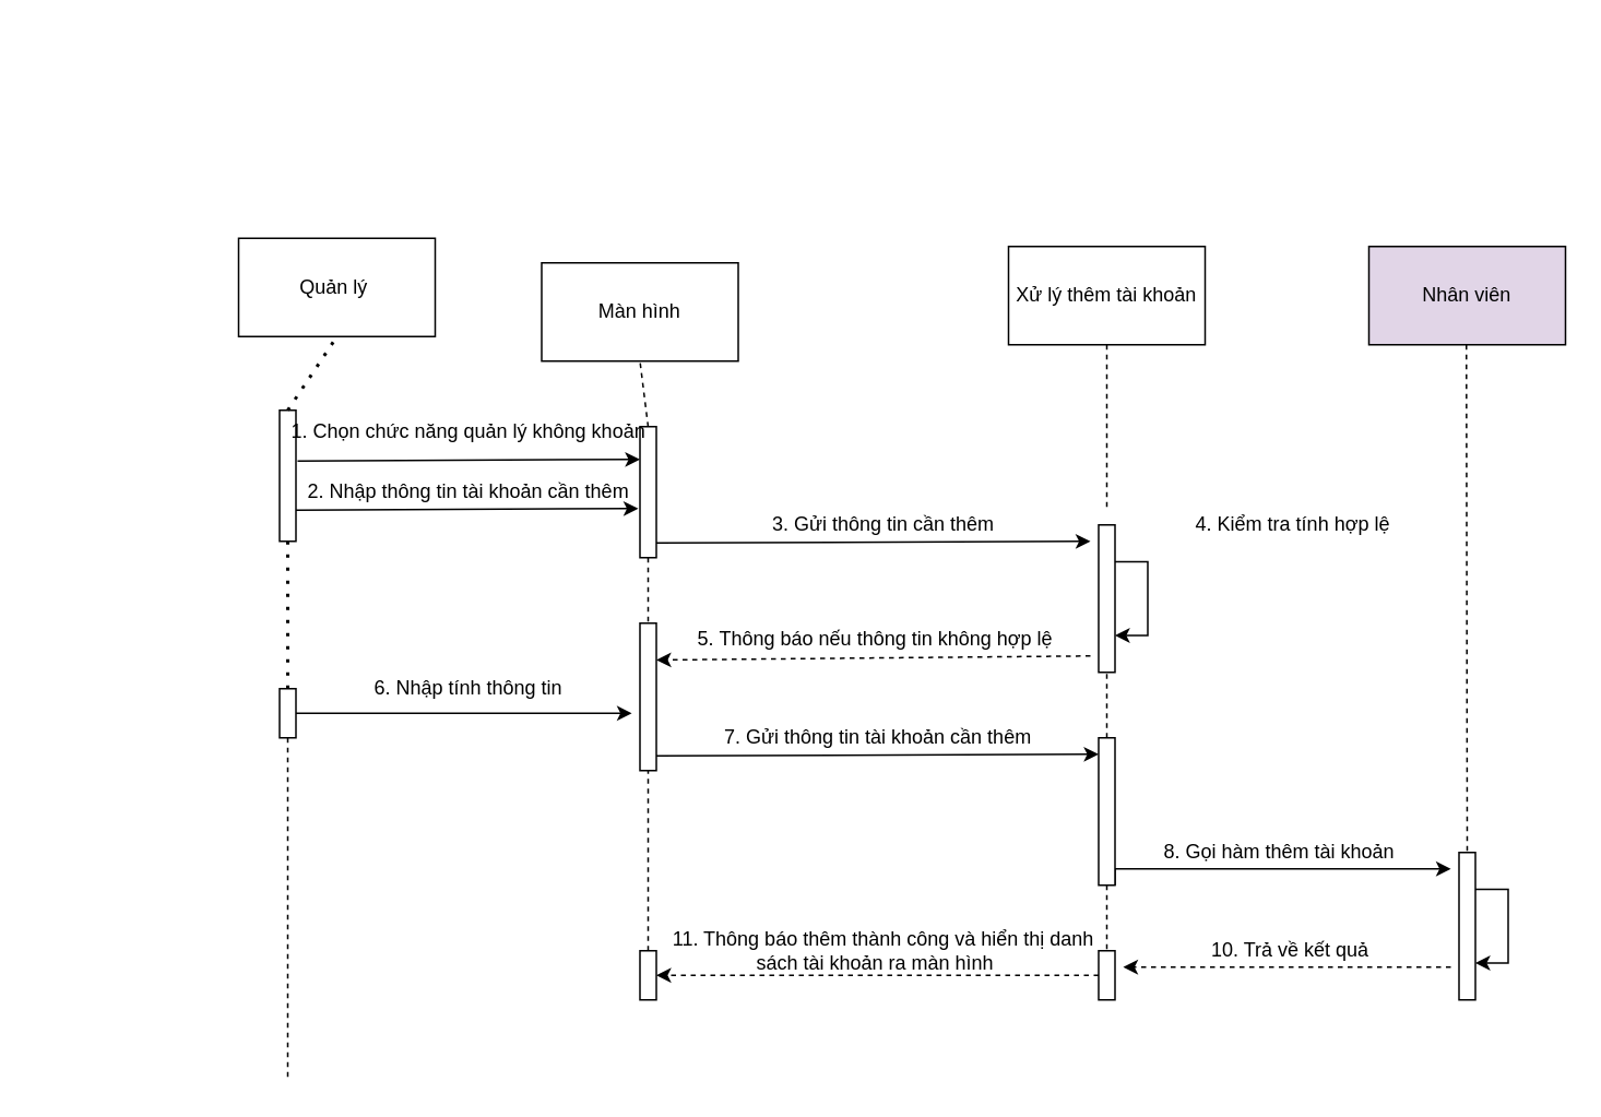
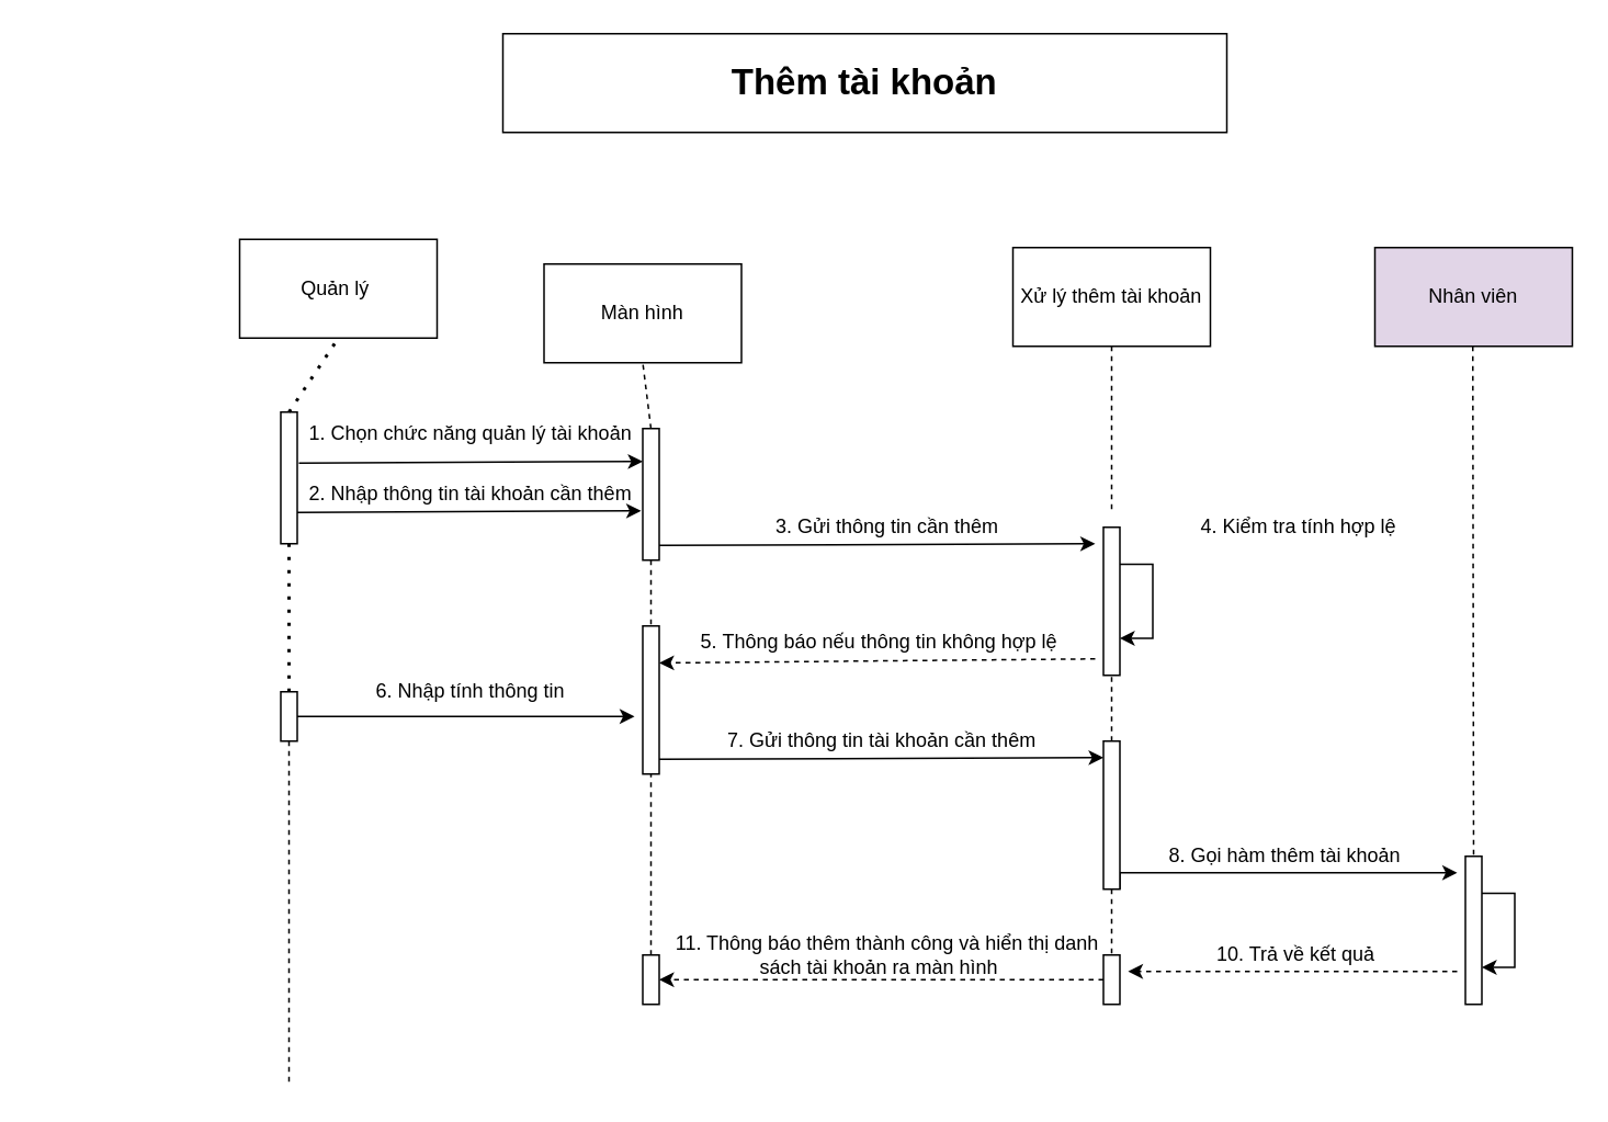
  <mxCell id="0" />
  <mxCell id="1" parent="0" />
+ <mxCell id="2" value="&lt;b&gt;&lt;font style=&quot;font-size: 22px&quot;&gt;Thêm tài khoản&lt;/font&gt;&lt;/b&gt;" style="rounded=0;whiteSpace=wrap;html=1;" parent="1" vertex="1"><mxGeometry x="305" y="20" width="440" height="60" as="geometry" /></mxCell>
  <mxCell id="3" value="Quản lý&amp;nbsp;" style="rounded=0;whiteSpace=wrap;html=1;" parent="1" vertex="1"><mxGeometry x="145" y="145" width="120" height="60" as="geometry" /></mxCell>
  <mxCell id="4" value="Màn hình" style="rounded=0;whiteSpace=wrap;html=1;" parent="1" vertex="1"><mxGeometry x="330" y="160" width="120" height="60" as="geometry" /></mxCell>
  <mxCell id="5" value="Xử lý thêm tài khoản" style="rounded=0;whiteSpace=wrap;html=1;" parent="1" vertex="1"><mxGeometry x="615" y="150" width="120" height="60" as="geometry" /></mxCell>
  <mxCell id="6" value="Nhân viên" style="rounded=0;whiteSpace=wrap;html=1;fillColor=#e1d5e7;" parent="1" vertex="1"><mxGeometry x="835" y="150" width="120" height="60" as="geometry" /></mxCell>
  <mxCell id="7" value="" style="rounded=0;whiteSpace=wrap;html=1;" parent="1" vertex="1"><mxGeometry x="170" y="250" width="10" height="80" as="geometry" /></mxCell>
  <mxCell id="8" style="edgeStyle=orthogonalEdgeStyle;rounded=0;orthogonalLoop=1;jettySize=auto;html=1;entryX=1;entryY=0.5;entryDx=0;entryDy=0;dashed=1;" parent="1" source="9" target="16" edge="1"><mxGeometry relative="1" as="geometry" /></mxCell>
  <mxCell id="9" value="" style="rounded=0;whiteSpace=wrap;html=1;" parent="1" vertex="1"><mxGeometry x="670" y="580" width="10" height="30" as="geometry" /></mxCell>
  <mxCell id="10" value="" style="rounded=0;whiteSpace=wrap;html=1;" parent="1" vertex="1"><mxGeometry x="390" y="380" width="10" height="90" as="geometry" /></mxCell>
  <mxCell id="11" value="" style="rounded=0;whiteSpace=wrap;html=1;" parent="1" vertex="1"><mxGeometry x="390" y="260" width="10" height="80" as="geometry" /></mxCell>
  <mxCell id="12" style="edgeStyle=orthogonalEdgeStyle;rounded=0;orthogonalLoop=1;jettySize=auto;html=1;exitX=1;exitY=1;exitDx=0;exitDy=0;" parent="1" source="13" edge="1"><mxGeometry relative="1" as="geometry"><mxPoint x="885" y="530" as="targetPoint" /><Array as="points"><mxPoint x="835" y="530" /><mxPoint x="835" y="530" /></Array></mxGeometry></mxCell>
  <mxCell id="13" value="" style="rounded=0;whiteSpace=wrap;html=1;" parent="1" vertex="1"><mxGeometry x="670" y="450" width="10" height="90" as="geometry" /></mxCell>
  <mxCell id="14" value="" style="rounded=0;whiteSpace=wrap;html=1;" parent="1" vertex="1"><mxGeometry x="670" y="320" width="10" height="90" as="geometry" /></mxCell>
  <mxCell id="15" value="" style="rounded=0;whiteSpace=wrap;html=1;" parent="1" vertex="1"><mxGeometry x="890" y="520" width="10" height="90" as="geometry" /></mxCell>
  <mxCell id="16" value="" style="rounded=0;whiteSpace=wrap;html=1;" parent="1" vertex="1"><mxGeometry x="390" y="580" width="10" height="30" as="geometry" /></mxCell>
  <mxCell id="17" value="" style="rounded=0;whiteSpace=wrap;html=1;" parent="1" vertex="1"><mxGeometry x="170" y="420" width="10" height="30" as="geometry" /></mxCell>
  <mxCell id="18" value="" style="endArrow=none;dashed=1;html=1;dashPattern=1 3;strokeWidth=2;rounded=0;entryX=0.5;entryY=1;entryDx=0;entryDy=0;exitX=0.5;exitY=0;exitDx=0;exitDy=0;" parent="1" source="7" target="3" edge="1"><mxGeometry width="50" height="50" relative="1" as="geometry"><mxPoint x="475" y="360" as="sourcePoint" /><mxPoint x="525" y="310" as="targetPoint" /></mxGeometry></mxCell>
  <mxCell id="19" value="" style="endArrow=none;dashed=1;html=1;dashPattern=1 3;strokeWidth=2;rounded=0;entryX=0.5;entryY=0;entryDx=0;entryDy=0;exitX=0.5;exitY=1;exitDx=0;exitDy=0;" parent="1" source="7" target="17" edge="1"><mxGeometry width="50" height="50" relative="1" as="geometry"><mxPoint x="185" y="260" as="sourcePoint" /><mxPoint x="185" y="220" as="targetPoint" /></mxGeometry></mxCell>
  <mxCell id="20" value="" style="endArrow=none;dashed=1;html=1;rounded=0;exitX=0.5;exitY=1;exitDx=0;exitDy=0;" parent="1" source="17" edge="1"><mxGeometry width="50" height="50" relative="1" as="geometry"><mxPoint x="475" y="360" as="sourcePoint" /><mxPoint x="175" y="660" as="targetPoint" /></mxGeometry></mxCell>
  <mxCell id="21" value="" style="endArrow=none;dashed=1;html=1;rounded=0;entryX=0.5;entryY=1;entryDx=0;entryDy=0;exitX=0.5;exitY=0;exitDx=0;exitDy=0;" parent="1" source="11" target="4" edge="1"><mxGeometry width="50" height="50" relative="1" as="geometry"><mxPoint x="475" y="360" as="sourcePoint" /><mxPoint x="525" y="310" as="targetPoint" /></mxGeometry></mxCell>
  <mxCell id="22" value="" style="endArrow=none;dashed=1;html=1;rounded=0;exitX=0.5;exitY=1;exitDx=0;exitDy=0;" parent="1" source="5" edge="1"><mxGeometry width="50" height="50" relative="1" as="geometry"><mxPoint x="405" y="270" as="sourcePoint" /><mxPoint x="675" y="310" as="targetPoint" /></mxGeometry></mxCell>
  <mxCell id="23" value="" style="endArrow=none;dashed=1;html=1;rounded=0;" parent="1" edge="1"><mxGeometry width="50" height="50" relative="1" as="geometry"><mxPoint x="395" y="580" as="sourcePoint" /><mxPoint x="395" y="470" as="targetPoint" /></mxGeometry></mxCell>
  <mxCell id="24" value="" style="endArrow=none;dashed=1;html=1;rounded=0;entryX=0.5;entryY=0;entryDx=0;entryDy=0;exitX=0.5;exitY=1;exitDx=0;exitDy=0;" parent="1" source="11" target="10" edge="1"><mxGeometry width="50" height="50" relative="1" as="geometry"><mxPoint x="425" y="290" as="sourcePoint" /><mxPoint x="425" y="240" as="targetPoint" /></mxGeometry></mxCell>
  <mxCell id="25" value="" style="endArrow=none;dashed=1;html=1;rounded=0;entryX=0.5;entryY=1;entryDx=0;entryDy=0;exitX=0.5;exitY=0;exitDx=0;exitDy=0;" parent="1" source="13" target="14" edge="1"><mxGeometry width="50" height="50" relative="1" as="geometry"><mxPoint x="685" y="220" as="sourcePoint" /><mxPoint x="685" y="340" as="targetPoint" /></mxGeometry></mxCell>
  <mxCell id="26" value="" style="endArrow=none;dashed=1;html=1;rounded=0;" parent="1" edge="1"><mxGeometry width="50" height="50" relative="1" as="geometry"><mxPoint x="675" y="540" as="sourcePoint" /><mxPoint x="675" y="580" as="targetPoint" /></mxGeometry></mxCell>
  <mxCell id="27" value="" style="endArrow=none;dashed=1;html=1;rounded=0;exitX=0.5;exitY=1;exitDx=0;exitDy=0;" parent="1" edge="1"><mxGeometry width="50" height="50" relative="1" as="geometry"><mxPoint x="894.5" y="210" as="sourcePoint" /><mxPoint x="895" y="520" as="targetPoint" /></mxGeometry></mxCell>
  <mxCell id="28" style="edgeStyle=orthogonalEdgeStyle;rounded=0;orthogonalLoop=1;jettySize=auto;html=1;exitX=1;exitY=0.25;exitDx=0;exitDy=0;entryX=1;entryY=0.75;entryDx=0;entryDy=0;" parent="1" source="14" target="14" edge="1"><mxGeometry relative="1" as="geometry" /></mxCell>
  <mxCell id="29" style="edgeStyle=orthogonalEdgeStyle;rounded=0;orthogonalLoop=1;jettySize=auto;html=1;exitX=1;exitY=0.25;exitDx=0;exitDy=0;entryX=1;entryY=0.75;entryDx=0;entryDy=0;" parent="1" source="15" target="15" edge="1"><mxGeometry relative="1" as="geometry" /></mxCell>
  <mxCell id="30" value="" style="endArrow=classic;html=1;rounded=0;exitX=1;exitY=0.5;exitDx=0;exitDy=0;" parent="1" source="17" edge="1"><mxGeometry width="50" height="50" relative="1" as="geometry"><mxPoint x="475" y="360" as="sourcePoint" /><mxPoint x="385" y="435" as="targetPoint" /></mxGeometry></mxCell>
  <mxCell id="31" value="" style="endArrow=classic;html=1;rounded=0;exitX=1;exitY=0.5;exitDx=0;exitDy=0;entryX=-0.1;entryY=0.675;entryDx=0;entryDy=0;entryPerimeter=0;" parent="1" edge="1"><mxGeometry width="50" height="50" relative="1" as="geometry"><mxPoint x="181" y="281" as="sourcePoint" /><mxPoint x="390" y="280" as="targetPoint" /></mxGeometry></mxCell>
  <mxCell id="32" value="" style="endArrow=classic;html=1;rounded=0;exitX=1;exitY=0.5;exitDx=0;exitDy=0;entryX=-0.1;entryY=0.675;entryDx=0;entryDy=0;entryPerimeter=0;" parent="1" edge="1"><mxGeometry width="50" height="50" relative="1" as="geometry"><mxPoint x="180" y="311" as="sourcePoint" /><mxPoint x="389" y="310" as="targetPoint" /></mxGeometry></mxCell>
  <mxCell id="33" value="" style="endArrow=classic;html=1;rounded=0;exitX=1;exitY=0.5;exitDx=0;exitDy=0;" parent="1" edge="1"><mxGeometry width="50" height="50" relative="1" as="geometry"><mxPoint x="400" y="331" as="sourcePoint" /><mxPoint x="665" y="330" as="targetPoint" /></mxGeometry></mxCell>
  <mxCell id="34" value="" style="endArrow=classic;html=1;rounded=0;exitX=1;exitY=0.5;exitDx=0;exitDy=0;entryX=0;entryY=0;entryDx=0;entryDy=0;" parent="1" edge="1"><mxGeometry width="50" height="50" relative="1" as="geometry"><mxPoint x="400" y="461" as="sourcePoint" /><mxPoint x="670" y="460" as="targetPoint" /></mxGeometry></mxCell>
  <mxCell id="35" value="" style="endArrow=classic;html=1;rounded=0;entryX=1;entryY=0.25;entryDx=0;entryDy=0;dashed=1;" parent="1" target="10" edge="1"><mxGeometry width="50" height="50" relative="1" as="geometry"><mxPoint x="665" y="400" as="sourcePoint" /><mxPoint x="525" y="310" as="targetPoint" /></mxGeometry></mxCell>
  <mxCell id="36" value="" style="endArrow=classic;html=1;rounded=0;dashed=1;" parent="1" edge="1"><mxGeometry width="50" height="50" relative="1" as="geometry"><mxPoint x="885" y="590" as="sourcePoint" /><mxPoint x="685" y="590" as="targetPoint" /></mxGeometry></mxCell>
- <mxCell id="37" value="&lt;font style=&quot;font-size: 12px&quot;&gt;&amp;nbsp; &amp;nbsp; &amp;nbsp; &amp;nbsp; &amp;nbsp; &amp;nbsp; &amp;nbsp; &amp;nbsp; &amp;nbsp; &amp;nbsp; &amp;nbsp; &amp;nbsp; &amp;nbsp; &amp;nbsp; &amp;nbsp; &amp;nbsp; &amp;nbsp; &amp;nbsp; &amp;nbsp; &amp;nbsp; &amp;nbsp; 1. Chọn chức năng quản lý không khoản&lt;/font&gt;" style="text;html=1;align=center;verticalAlign=middle;resizable=0;points=[];autosize=1;strokeColor=none;fillColor=none;fontSize=22;" parent="1" vertex="1"><mxGeometry x="40" y="240" width="350" height="40" as="geometry" /></mxCell>
+ <mxCell id="37" value="&lt;font style=&quot;font-size: 12px&quot;&gt;&amp;nbsp; &amp;nbsp; &amp;nbsp; &amp;nbsp; &amp;nbsp; &amp;nbsp; &amp;nbsp; &amp;nbsp; &amp;nbsp; &amp;nbsp; &amp;nbsp; &amp;nbsp; &amp;nbsp; &amp;nbsp; &amp;nbsp; &amp;nbsp; &amp;nbsp; &amp;nbsp; &amp;nbsp; &amp;nbsp; &amp;nbsp; 1. Chọn chức năng quản lý tài khoản&lt;/font&gt;" style="text;html=1;align=center;verticalAlign=middle;resizable=0;points=[];autosize=1;strokeColor=none;fillColor=none;fontSize=22;" parent="1" vertex="1"><mxGeometry x="40" y="240" width="350" height="40" as="geometry" /></mxCell>
  <mxCell id="38" value="&amp;nbsp; &amp;nbsp; &amp;nbsp; &amp;nbsp; &amp;nbsp; &amp;nbsp; &amp;nbsp; &amp;nbsp; &amp;nbsp; &amp;nbsp; &amp;nbsp; &amp;nbsp; &amp;nbsp; &amp;nbsp; &amp;nbsp; &amp;nbsp; &amp;nbsp; &amp;nbsp; &amp;nbsp; &amp;nbsp; &amp;nbsp; &amp;nbsp; &amp;nbsp; &amp;nbsp; 2. Nhập thông tin tài khoản cần thêm" style="text;html=1;align=center;verticalAlign=middle;resizable=0;points=[];autosize=1;strokeColor=none;fillColor=none;fontSize=12;" parent="1" vertex="1"><mxGeometry x="20" y="290" width="370" height="20" as="geometry" /></mxCell>
  <mxCell id="39" value="&amp;nbsp; &amp;nbsp; &amp;nbsp; &amp;nbsp; &amp;nbsp; &amp;nbsp; &amp;nbsp; &amp;nbsp; &amp;nbsp; &amp;nbsp; &amp;nbsp; &amp;nbsp; &amp;nbsp; &amp;nbsp; &amp;nbsp; &amp;nbsp; &amp;nbsp; &amp;nbsp; &amp;nbsp; &amp;nbsp; &amp;nbsp; &amp;nbsp; &amp;nbsp; &amp;nbsp; &amp;nbsp; &amp;nbsp; &amp;nbsp; 6. Nhập tính thông tin" style="text;html=1;align=center;verticalAlign=middle;resizable=0;points=[];autosize=1;strokeColor=none;fillColor=none;fontSize=12;" parent="1" vertex="1"><mxGeometry x="45" y="410" width="300" height="20" as="geometry" /></mxCell>
  <mxCell id="40" value="&amp;nbsp; &amp;nbsp; &amp;nbsp; &amp;nbsp; &amp;nbsp; &amp;nbsp; &amp;nbsp; &amp;nbsp; &amp;nbsp; &amp;nbsp; &amp;nbsp; &amp;nbsp; &amp;nbsp; &amp;nbsp; &amp;nbsp; &amp;nbsp; &amp;nbsp; &amp;nbsp; &amp;nbsp; &amp;nbsp; &amp;nbsp; &amp;nbsp; &amp;nbsp; &amp;nbsp; &amp;nbsp; &amp;nbsp; &amp;nbsp; &amp;nbsp; &amp;nbsp; &amp;nbsp; &amp;nbsp; &amp;nbsp; &amp;nbsp; &amp;nbsp; &amp;nbsp; &amp;nbsp; &amp;nbsp; 3. Gửi thông tin cần thêm" style="text;html=1;align=center;verticalAlign=middle;resizable=0;points=[];autosize=1;strokeColor=none;fillColor=none;fontSize=12;" parent="1" vertex="1"><mxGeometry x="215" y="310" width="400" height="20" as="geometry" /></mxCell>
  <mxCell id="41" value="&amp;nbsp; &amp;nbsp; &amp;nbsp; &amp;nbsp; &amp;nbsp; &amp;nbsp; &amp;nbsp; &amp;nbsp; &amp;nbsp; &amp;nbsp; &amp;nbsp; &amp;nbsp; &amp;nbsp; &amp;nbsp; &amp;nbsp; &amp;nbsp; &amp;nbsp; &amp;nbsp; &amp;nbsp; &amp;nbsp; &amp;nbsp; &amp;nbsp; &amp;nbsp; &amp;nbsp; &amp;nbsp; &amp;nbsp; &amp;nbsp; &amp;nbsp; &amp;nbsp; &amp;nbsp; &amp;nbsp; &amp;nbsp; &amp;nbsp;5.&amp;nbsp;Thông báo nếu thông tin không hợp lệ" style="text;html=1;align=center;verticalAlign=middle;resizable=0;points=[];autosize=1;strokeColor=none;fillColor=none;fontSize=12;" parent="1" vertex="1"><mxGeometry x="200" y="380" width="450" height="20" as="geometry" /></mxCell>
  <mxCell id="42" value="&amp;nbsp; &amp;nbsp; &amp;nbsp; &amp;nbsp; &amp;nbsp; &amp;nbsp; &amp;nbsp; &amp;nbsp; &amp;nbsp; &amp;nbsp; &amp;nbsp; &amp;nbsp; &amp;nbsp; &amp;nbsp; &amp;nbsp; &amp;nbsp; &amp;nbsp; &amp;nbsp; &amp;nbsp; &amp;nbsp; &amp;nbsp; &amp;nbsp; &amp;nbsp; &amp;nbsp; &amp;nbsp; &amp;nbsp; &amp;nbsp; &amp;nbsp; &amp;nbsp; &amp;nbsp; &amp;nbsp; &amp;nbsp; &amp;nbsp; 7. Gửi thông tin tài khoản cần thêm" style="text;html=1;align=center;verticalAlign=middle;resizable=0;points=[];autosize=1;strokeColor=none;fillColor=none;fontSize=12;" parent="1" vertex="1"><mxGeometry x="215" y="440" width="420" height="20" as="geometry" /></mxCell>
  <mxCell id="43" value="&amp;nbsp; &amp;nbsp; &amp;nbsp; &amp;nbsp; &amp;nbsp; &amp;nbsp; &amp;nbsp; &amp;nbsp; &amp;nbsp; &amp;nbsp; &amp;nbsp; &amp;nbsp; &amp;nbsp; &amp;nbsp; &amp;nbsp; &amp;nbsp; &amp;nbsp; &amp;nbsp; &amp;nbsp; &amp;nbsp; &amp;nbsp; &amp;nbsp; &amp;nbsp; &amp;nbsp; &amp;nbsp; &amp;nbsp; &amp;nbsp; &amp;nbsp; &amp;nbsp; &amp;nbsp; &amp;nbsp; &amp;nbsp; &amp;nbsp; &amp;nbsp; &amp;nbsp; &amp;nbsp; &amp;nbsp; 11. Thông báo thêm thành công và hiển thị danh&lt;br&gt;&amp;nbsp; &amp;nbsp; &amp;nbsp; &amp;nbsp; &amp;nbsp; &amp;nbsp; &amp;nbsp; &amp;nbsp; &amp;nbsp; &amp;nbsp; &amp;nbsp; &amp;nbsp; &amp;nbsp; &amp;nbsp; &amp;nbsp; &amp;nbsp; &amp;nbsp; &amp;nbsp; &amp;nbsp; &amp;nbsp; &amp;nbsp; &amp;nbsp; &amp;nbsp; &amp;nbsp; &amp;nbsp; &amp;nbsp; &amp;nbsp; &amp;nbsp; &amp;nbsp; &amp;nbsp; &amp;nbsp; &amp;nbsp; &amp;nbsp; &amp;nbsp; &amp;nbsp; &amp;nbsp;sách tài khoản ra màn hình" style="text;html=1;align=center;verticalAlign=middle;resizable=0;points=[];autosize=1;strokeColor=none;fillColor=none;fontSize=12;" parent="1" vertex="1"><mxGeometry x="155" y="565" width="520" height="30" as="geometry" /></mxCell>
  <mxCell id="44" value="&amp;nbsp; &amp;nbsp; &amp;nbsp; &amp;nbsp; &amp;nbsp; &amp;nbsp; &amp;nbsp; &amp;nbsp; &amp;nbsp; &amp;nbsp; &amp;nbsp; &amp;nbsp; &amp;nbsp; &amp;nbsp; &amp;nbsp; &amp;nbsp; &amp;nbsp; &amp;nbsp; &amp;nbsp; &amp;nbsp; &amp;nbsp; &amp;nbsp; 4. Kiểm tra tính hợp lệ" style="text;html=1;align=center;verticalAlign=middle;resizable=0;points=[];autosize=1;strokeColor=none;fillColor=none;fontSize=12;" parent="1" vertex="1"><mxGeometry x="575" y="310" width="280" height="20" as="geometry" /></mxCell>
  <mxCell id="45" value="&amp;nbsp; &amp;nbsp; &amp;nbsp; &amp;nbsp; &amp;nbsp; &amp;nbsp; &amp;nbsp; &amp;nbsp; &amp;nbsp; &amp;nbsp; &amp;nbsp; &amp;nbsp; &amp;nbsp; &amp;nbsp; &amp;nbsp; &amp;nbsp; &amp;nbsp; &amp;nbsp; &amp;nbsp; &amp;nbsp; &amp;nbsp; &amp;nbsp; &amp;nbsp;8. Gọi hàm thêm tài khoản" style="text;html=1;align=center;verticalAlign=middle;resizable=0;points=[];autosize=1;strokeColor=none;fillColor=none;fontSize=12;" parent="1" vertex="1"><mxGeometry x="550" y="510" width="310" height="20" as="geometry" /></mxCell>
  <mxCell id="46" value="&amp;nbsp; &amp;nbsp; &amp;nbsp; &amp;nbsp; &amp;nbsp; &amp;nbsp; &amp;nbsp; &amp;nbsp; &amp;nbsp; &amp;nbsp; &amp;nbsp; &amp;nbsp; &amp;nbsp; &amp;nbsp; &amp;nbsp; &amp;nbsp; &amp;nbsp; &amp;nbsp; &amp;nbsp; &amp;nbsp; &amp;nbsp; &amp;nbsp; &amp;nbsp; &amp;nbsp; &amp;nbsp;10. Trả về kết quả" style="text;html=1;align=center;verticalAlign=middle;resizable=0;points=[];autosize=1;strokeColor=none;fillColor=none;fontSize=12;" parent="1" vertex="1"><mxGeometry x="570" y="570" width="270" height="20" as="geometry" /></mxCell>
